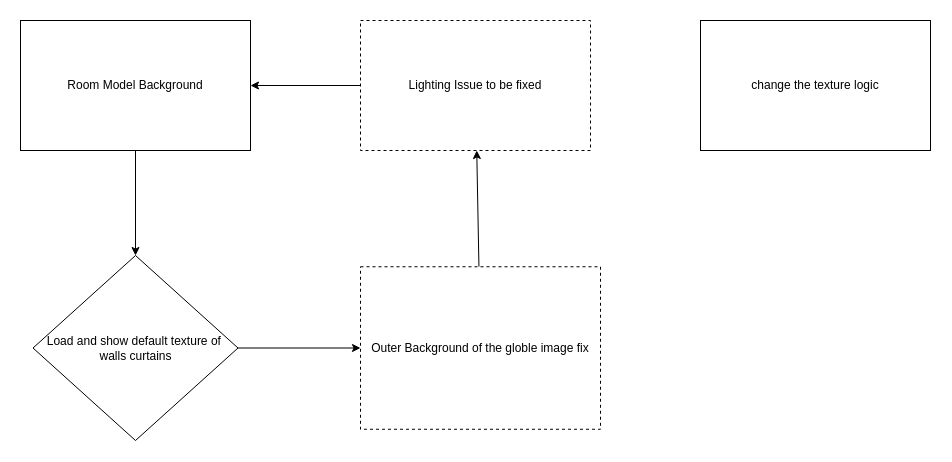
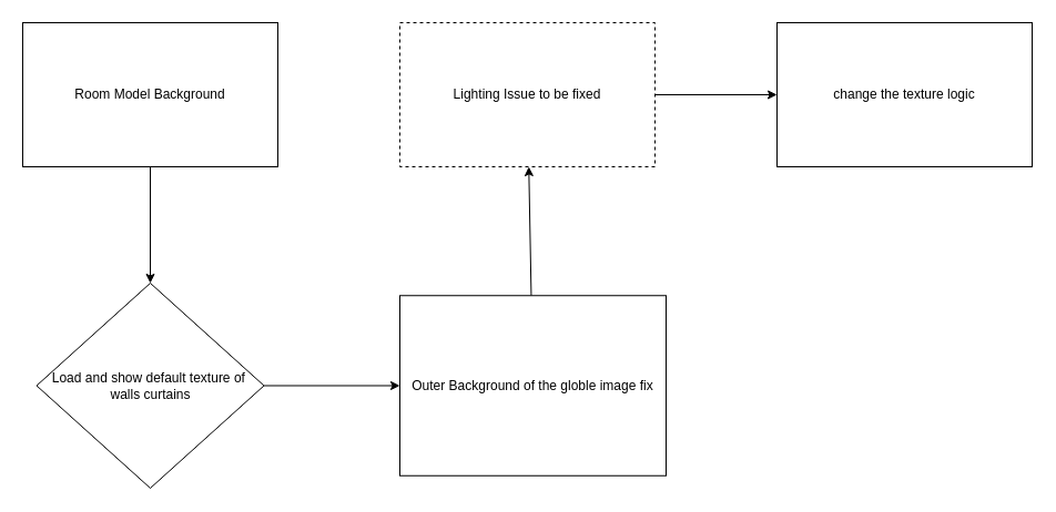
  <mxCell id="0" />
  <mxCell id="1" parent="0" />
  <mxCell id="2" value="" style="edgeStyle=none;html=1;" parent="1" source="3" target="5" edge="1"><mxGeometry relative="1" as="geometry" /></mxCell>
  <mxCell id="3" value="Room Model Background" style="whiteSpace=wrap;html=1;" parent="1" vertex="1"><mxGeometry x="20" y="20" width="230" height="130" as="geometry" /></mxCell>
  <mxCell id="4" value="" style="edgeStyle=none;html=1;" edge="1" parent="1" source="5" target="7"><mxGeometry relative="1" as="geometry" /></mxCell>
  <mxCell id="5" value="Load and show default texture of&amp;nbsp;&lt;br&gt;walls curtains" style="rhombus;whiteSpace=wrap;html=1;" parent="1" vertex="1"><mxGeometry x="32.5" y="255" width="205" height="185" as="geometry" /></mxCell>
  <mxCell id="6" value="" style="edgeStyle=none;html=1;" edge="1" parent="1" source="7" target="9"><mxGeometry relative="1" as="geometry" /></mxCell>
- <mxCell id="7" value="Outer Background of the globle image fix" style="whiteSpace=wrap;html=1;dashed=1;" vertex="1" parent="1"><mxGeometry x="360" y="266.25" width="240" height="162.5" as="geometry" /></mxCell>
- <mxCell id="8" value="" style="edgeStyle=none;html=1;" edge="1" parent="1" source="9" target="3"><mxGeometry relative="1" as="geometry" /></mxCell>
+ <mxCell id="7" value="Outer Background of the globle image fix" style="whiteSpace=wrap;html=1;" vertex="1" parent="1"><mxGeometry x="360" y="266.25" width="240" height="162.5" as="geometry" /></mxCell>
+ <mxCell id="8" value="" style="edgeStyle=none;html=1;" edge="1" parent="1" source="9" target="10"><mxGeometry relative="1" as="geometry" /></mxCell>
  <mxCell id="9" value="Lighting Issue to be fixed" style="whiteSpace=wrap;html=1;dashed=1;" vertex="1" parent="1"><mxGeometry x="360" y="20" width="230" height="130" as="geometry" /></mxCell>
  <mxCell id="10" value="change the texture logic" style="whiteSpace=wrap;html=1;" vertex="1" parent="1"><mxGeometry x="700" y="20" width="230" height="130" as="geometry" /></mxCell>
